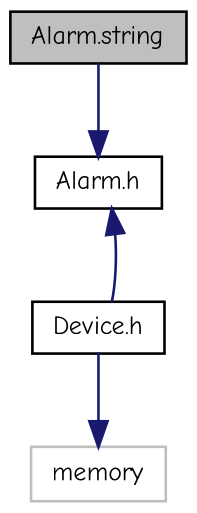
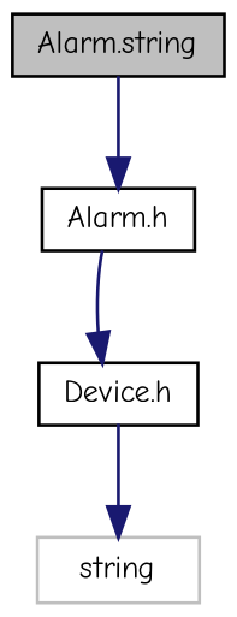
  digraph {
    fontname="Comic Neue"
    node [color=black fillcolor=white fontname="Comic Neue" fontsize=10 shape=record style=filled]
    edge [color=midnightblue fontname="Comic Neue" fontsize=10 labelfontname=Helvetica labelfontsize=10 style=solid]
    n1 [fillcolor=grey75 fontcolor=black height=0.2 label="Alarm.string" width=0.4]
    n2 [height=0.2 label="Alarm.h" width=0.4]
    n3 [height=0.2 label="Device.h" width=0.4]
-   n4 [color=grey75 height=0.2 label=memory width=0.4]
+   n4 [color=grey75 height=0.2 label=string width=0.4]
    n1 -> n2
-   n3 -> n2
+   n2 -> n3
    n3 -> n4
  }
